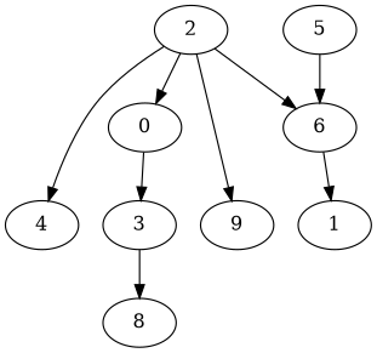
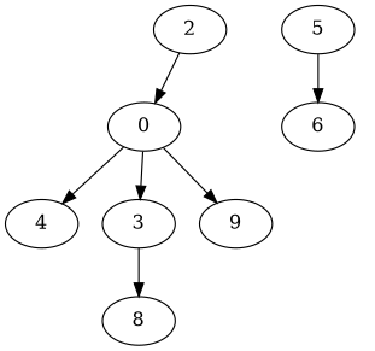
  digraph {
    0
    3
    2
    4
    6
    9
    8
-   1
    5
    0 -> 3
    3 -> 8
    2 -> 0
-   2 -> 4
-   2 -> 6
-   2 -> 9
-   6 -> 1
+   0 -> 4
+   0 -> 9
    5 -> 6
  }
